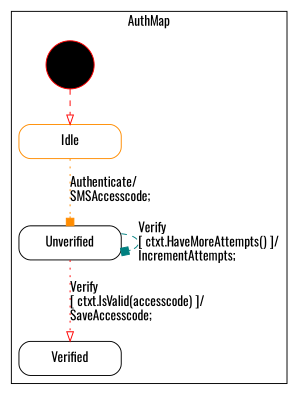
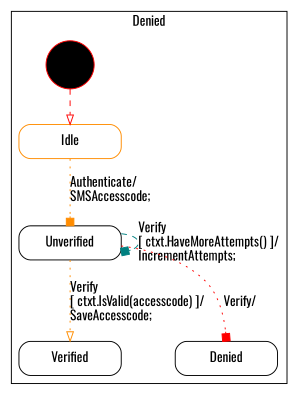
  digraph {
    fontname=Oswald
    node [color=black fontname=Oswald shape=Mrecord]
    edge [arrowhead=box color=darkorange fontname=Oswald style=dotted]
    n1 [color=darkorange label="{Idle}" width=1.5]
    n2 [label="{Unverified}" width=1.5]
    n3 [label="{Verified}" width=1.5]
+   n4 [label="{Denied}" width=1.5]
    "%5" [color=red fillcolor=black shape=circle style=filled width=0.25]
    subgraph cluster_1 {
-     label=AuthMap
+     label=Denied
      n1
      n2
      n3
+     n4
      "%5"
    }
    n1 -> n2 [label="Authenticate/\lSMSAccesscode;\l"]
    n2 -> n2 [color=teal label="Verify\l\[ ctxt.HaveMoreAttempts() \]/\lIncrementAttempts;\l" style=dashed]
-   n2 -> n3 [arrowhead=onormal color=red label="Verify\l\[ ctxt.IsValid(accesscode) \]/\lSaveAccesscode;\l"]
+   n2 -> n3 [arrowhead=onormal label="Verify\l\[ ctxt.IsValid(accesscode) \]/\lSaveAccesscode;\l"]
+   n2 -> n4 [color=red label="Verify/\l"]
    "%5" -> n1 [arrowhead=onormal color=red style=dashed]
  }
